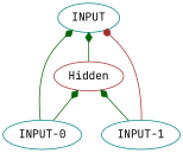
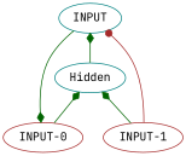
  digraph {
    fontname="JetBrains Mono"
    rankdir=BT
    splines=true
    node [color=brown fillcolor=white fontname="JetBrains Mono" style=filled]
    edge [arrowhead=diamond color=darkgreen fontname="JetBrains Mono" style=solid]
-   n1 [color=teal label="INPUT-0"]
-   n2 [color=teal label="INPUT-1"]
-   n3 [label=Hidden]
+   n1 [label="INPUT-0"]
+   n2 [label="INPUT-1"]
+   n3 [color=teal label=Hidden]
    n4 [color=teal label=INPUT]
    subgraph sub_1 {
      rank=min
      splines=line
      n1
      n2
    }
    subgraph sub_2 {
      splines=line
      n3
    }
    subgraph sub_3 {
      rank=max
      splines=line
      n4
    }
    n1 -> n3
-   n1 -> n4
+   n4 -> n1
    n2 -> n3
    n2 -> n4 [arrowhead=dot color=brown]
    n3 -> n4
  }
